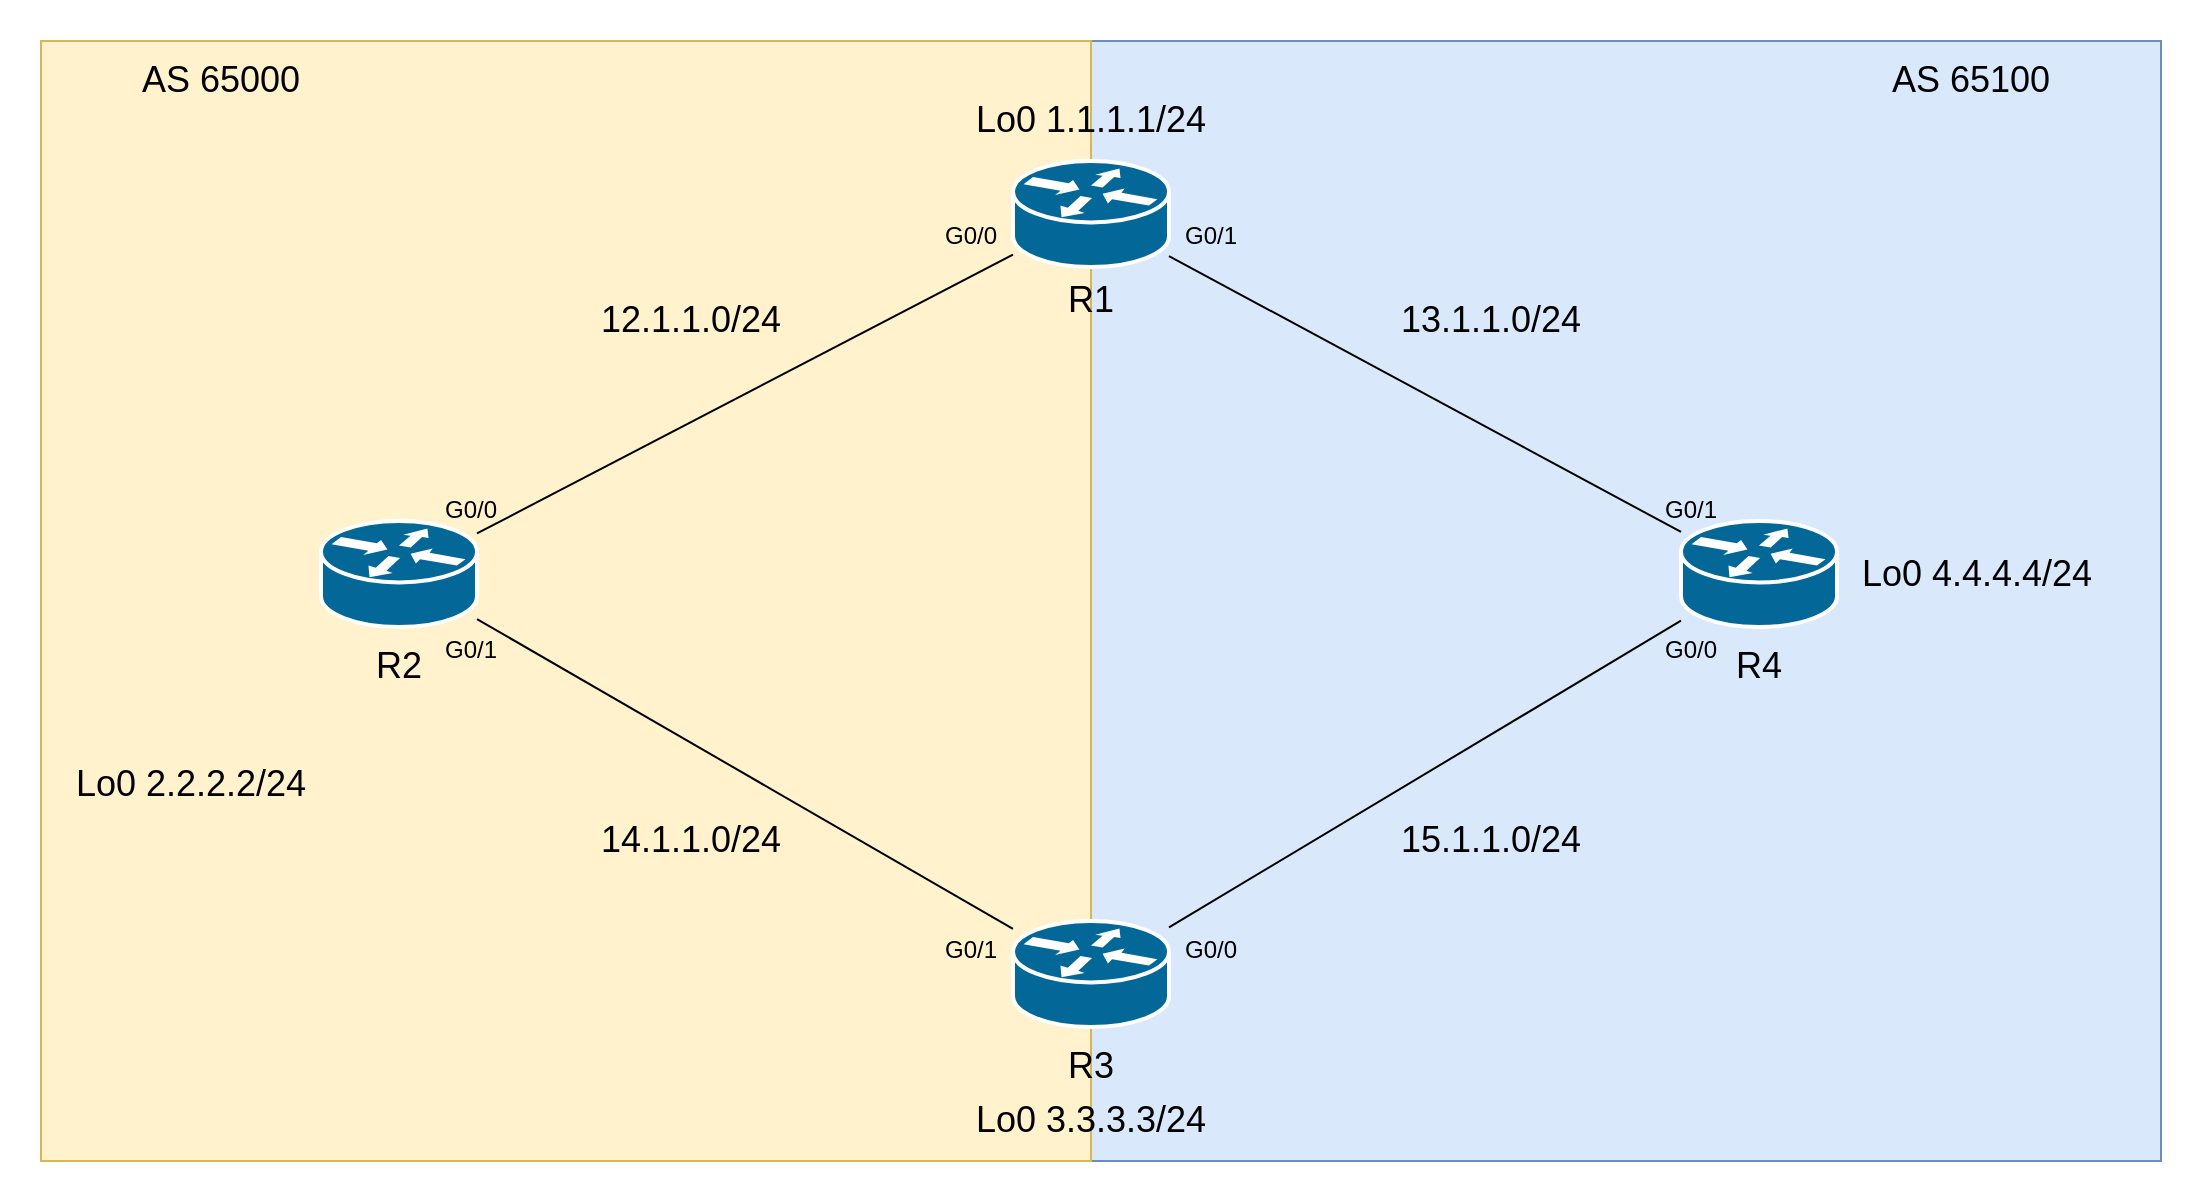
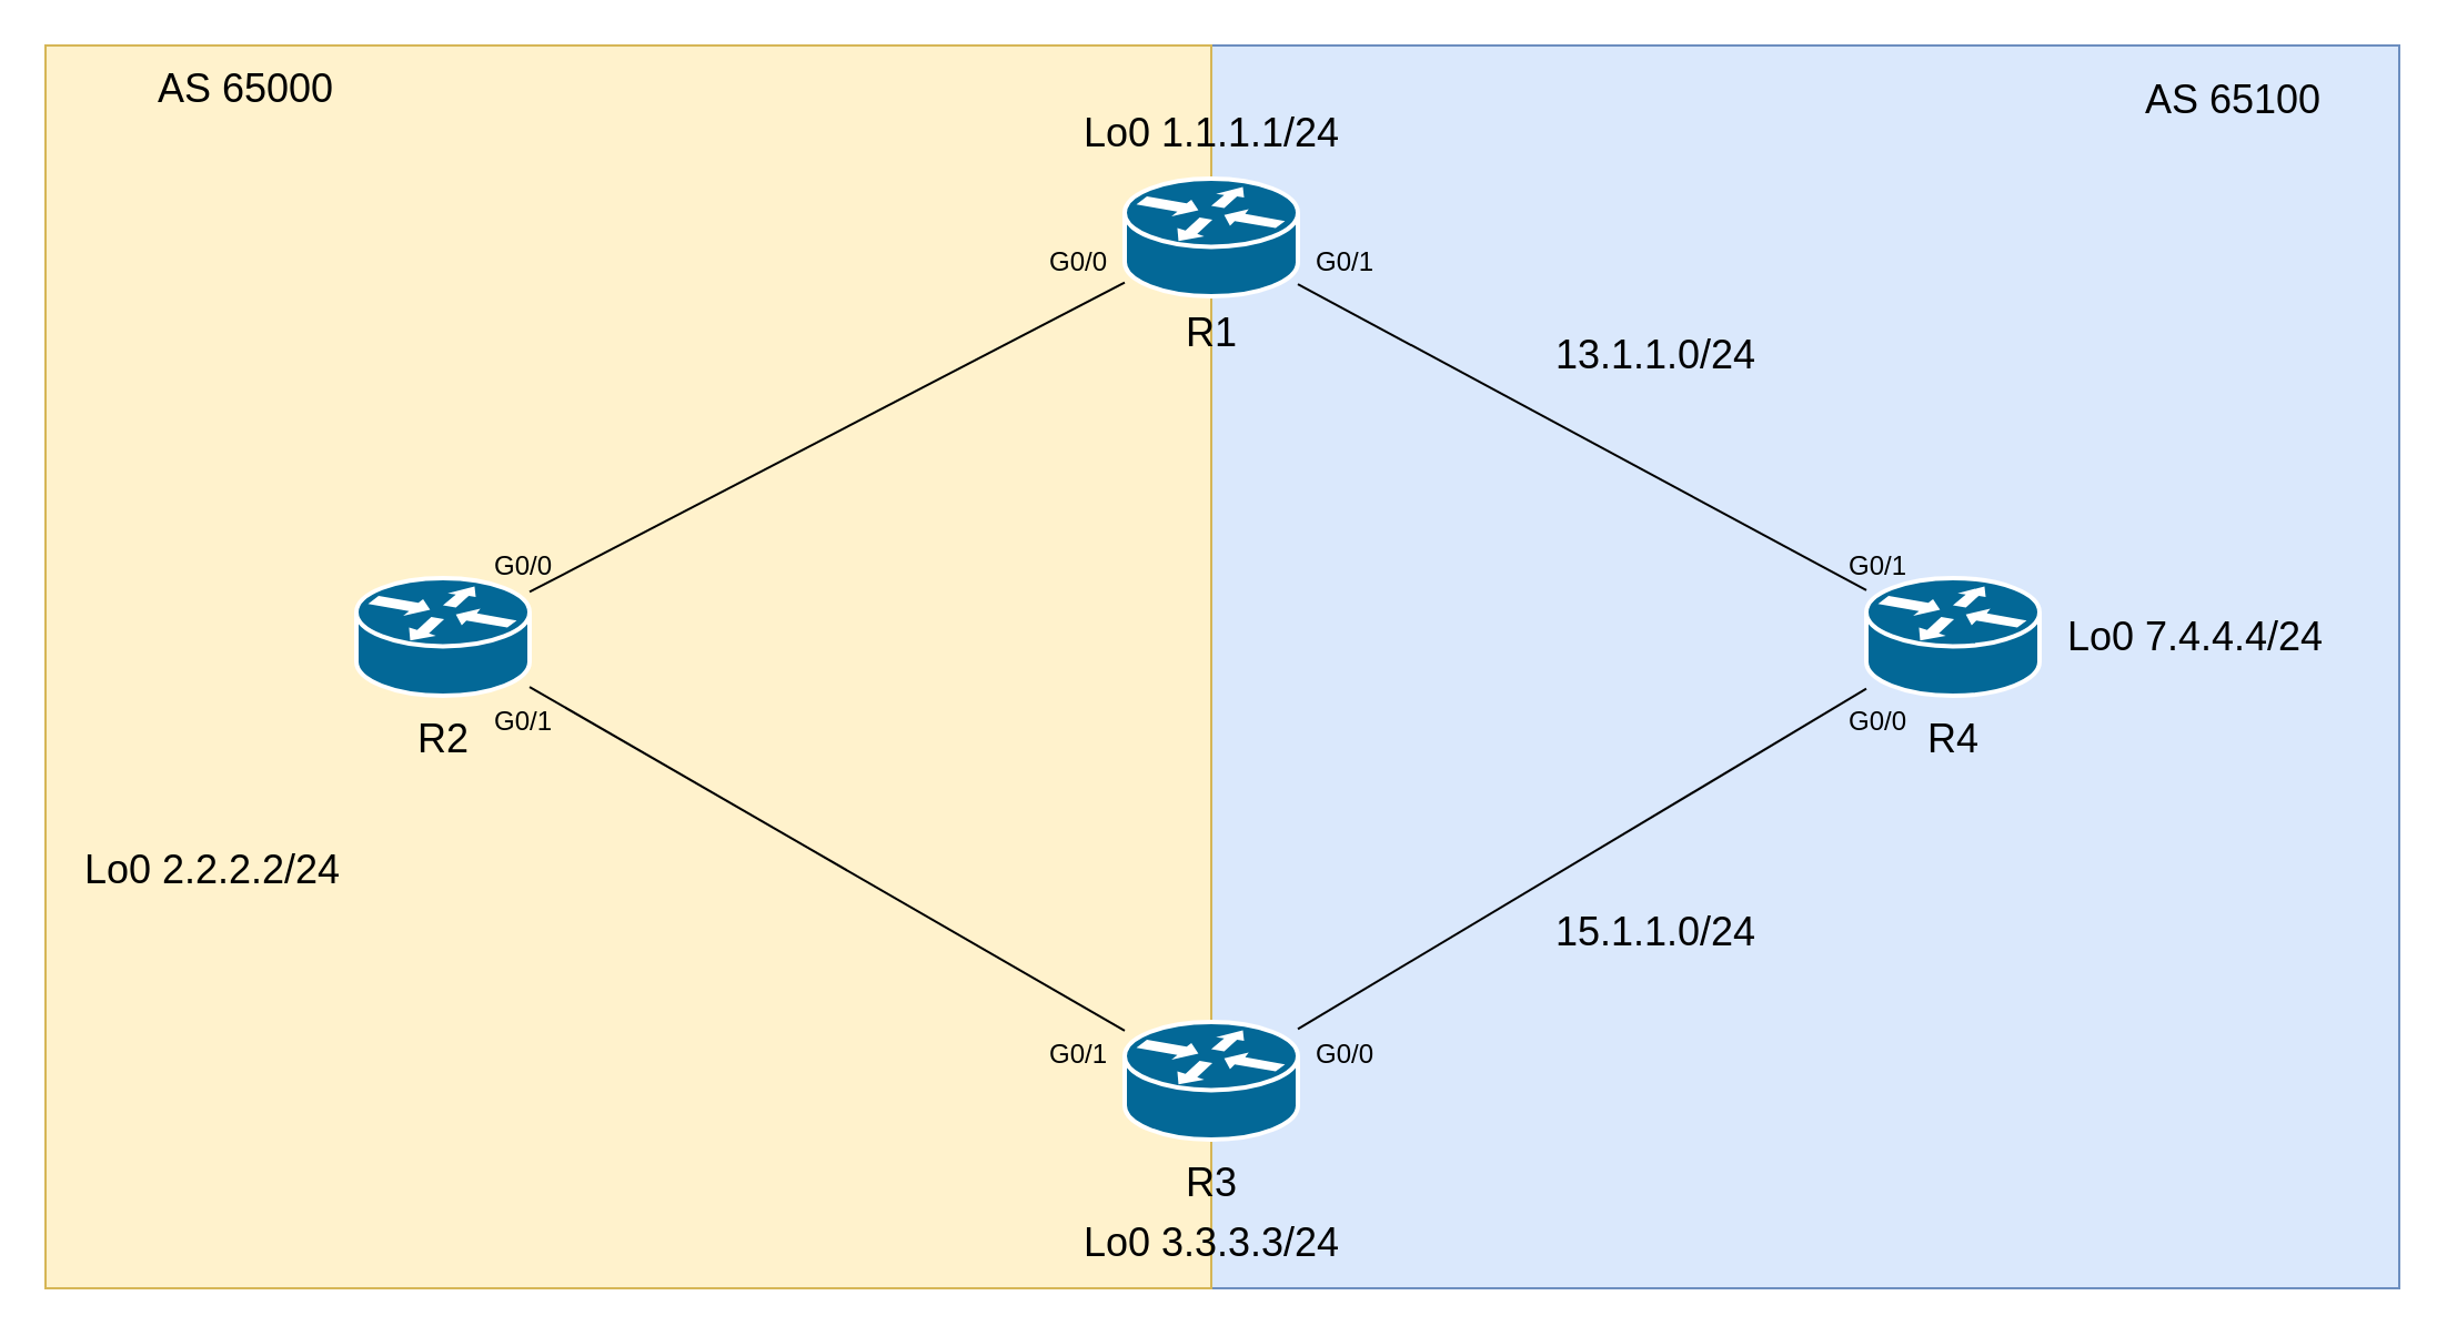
  <mxCell id="0" />
  <mxCell id="1" parent="0" />
  <mxCell id="2" value="" style="rounded=0;whiteSpace=wrap;html=1;fillColor=#dae8fc;strokeColor=#6c8ebf;" vertex="1" parent="1"><mxGeometry x="545" y="20" width="535" height="560" as="geometry" /></mxCell>
  <mxCell id="3" value="" style="rounded=0;whiteSpace=wrap;html=1;fillColor=#fff2cc;strokeColor=#d6b656;" vertex="1" parent="1"><mxGeometry x="20" y="20" width="525" height="560" as="geometry" /></mxCell>
  <mxCell id="4" value="" style="shape=mxgraph.cisco.routers.router;sketch=0;html=1;pointerEvents=1;dashed=0;fillColor=#036897;strokeColor=#ffffff;strokeWidth=2;verticalLabelPosition=bottom;verticalAlign=top;align=center;outlineConnect=0;" vertex="1" parent="1"><mxGeometry x="506" y="460" width="78" height="53" as="geometry" /></mxCell>
  <mxCell id="5" value="" style="shape=mxgraph.cisco.routers.router;sketch=0;html=1;pointerEvents=1;dashed=0;fillColor=#036897;strokeColor=#ffffff;strokeWidth=2;verticalLabelPosition=bottom;verticalAlign=top;align=center;outlineConnect=0;" vertex="1" parent="1"><mxGeometry x="506" y="80" width="78" height="53" as="geometry" /></mxCell>
  <mxCell id="6" value="" style="shape=mxgraph.cisco.routers.router;sketch=0;html=1;pointerEvents=1;dashed=0;fillColor=#036897;strokeColor=#ffffff;strokeWidth=2;verticalLabelPosition=bottom;verticalAlign=top;align=center;outlineConnect=0;" vertex="1" parent="1"><mxGeometry x="840" y="260" width="78" height="53" as="geometry" /></mxCell>
  <mxCell id="7" value="" style="shape=mxgraph.cisco.routers.router;sketch=0;html=1;pointerEvents=1;dashed=0;fillColor=#036897;strokeColor=#ffffff;strokeWidth=2;verticalLabelPosition=bottom;verticalAlign=top;align=center;outlineConnect=0;" vertex="1" parent="1"><mxGeometry x="160" y="260" width="78" height="53" as="geometry" /></mxCell>
  <mxCell id="8" value="" style="endArrow=none;html=1;rounded=0;" edge="1" parent="1" source="7" target="5"><mxGeometry width="50" height="50" relative="1" as="geometry"><mxPoint x="520" y="340" as="sourcePoint" /><mxPoint x="570" y="290" as="targetPoint" /></mxGeometry></mxCell>
  <mxCell id="9" value="" style="endArrow=none;html=1;rounded=0;" edge="1" parent="1" source="7" target="4"><mxGeometry width="50" height="50" relative="1" as="geometry"><mxPoint x="520" y="340" as="sourcePoint" /><mxPoint x="570" y="290" as="targetPoint" /></mxGeometry></mxCell>
  <mxCell id="10" value="" style="endArrow=none;html=1;rounded=0;" edge="1" parent="1" source="6" target="5"><mxGeometry width="50" height="50" relative="1" as="geometry"><mxPoint x="520" y="340" as="sourcePoint" /><mxPoint x="570" y="290" as="targetPoint" /></mxGeometry></mxCell>
  <mxCell id="11" value="" style="endArrow=none;html=1;rounded=0;" edge="1" parent="1" source="6" target="4"><mxGeometry width="50" height="50" relative="1" as="geometry"><mxPoint x="846" y="293" as="sourcePoint" /><mxPoint x="594" y="140" as="targetPoint" /></mxGeometry></mxCell>
- <mxCell id="12" value="&lt;font style=&quot;font-size: 18px;&quot;&gt;12.1.1.0/24&lt;/font&gt;" style="text;html=1;align=center;verticalAlign=middle;resizable=0;points=[];autosize=1;strokeColor=none;fillColor=none;" vertex="1" parent="1"><mxGeometry x="290" y="140" width="110" height="40" as="geometry" /></mxCell>
  <mxCell id="13" value="&lt;font style=&quot;font-size: 18px;&quot;&gt;13.1.1.0/24&lt;/font&gt;" style="text;html=1;align=center;verticalAlign=middle;resizable=0;points=[];autosize=1;strokeColor=none;fillColor=none;" vertex="1" parent="1"><mxGeometry x="690" y="140" width="110" height="40" as="geometry" /></mxCell>
  <mxCell id="14" value="&lt;font style=&quot;font-size: 18px;&quot;&gt;15.1.1.0/24&lt;/font&gt;" style="text;html=1;align=center;verticalAlign=middle;resizable=0;points=[];autosize=1;strokeColor=none;fillColor=none;" vertex="1" parent="1"><mxGeometry x="690" y="400" width="110" height="40" as="geometry" /></mxCell>
- <mxCell id="15" value="&lt;font style=&quot;font-size: 18px;&quot;&gt;14.1.1.0/24&lt;/font&gt;" style="text;html=1;align=center;verticalAlign=middle;resizable=0;points=[];autosize=1;strokeColor=none;fillColor=none;" vertex="1" parent="1"><mxGeometry x="290" y="400" width="110" height="40" as="geometry" /></mxCell>
  <mxCell id="16" value="&lt;font style=&quot;font-size: 18px;&quot;&gt;R1&lt;/font&gt;" style="text;html=1;align=center;verticalAlign=middle;resizable=0;points=[];autosize=1;strokeColor=none;fillColor=none;" vertex="1" parent="1"><mxGeometry x="520" y="130" width="50" height="40" as="geometry" /></mxCell>
  <mxCell id="17" value="&lt;font style=&quot;font-size: 18px;&quot;&gt;R3&lt;/font&gt;" style="text;html=1;align=center;verticalAlign=middle;resizable=0;points=[];autosize=1;strokeColor=none;fillColor=none;" vertex="1" parent="1"><mxGeometry x="520" y="513" width="50" height="40" as="geometry" /></mxCell>
  <mxCell id="18" value="&lt;font style=&quot;font-size: 18px;&quot;&gt;R2&lt;/font&gt;" style="text;html=1;align=center;verticalAlign=middle;resizable=0;points=[];autosize=1;strokeColor=none;fillColor=none;" vertex="1" parent="1"><mxGeometry x="174" y="313" width="50" height="40" as="geometry" /></mxCell>
  <mxCell id="19" value="&lt;font style=&quot;font-size: 18px;&quot;&gt;R4&lt;/font&gt;" style="text;html=1;align=center;verticalAlign=middle;resizable=0;points=[];autosize=1;strokeColor=none;fillColor=none;" vertex="1" parent="1"><mxGeometry x="854" y="313" width="50" height="40" as="geometry" /></mxCell>
  <mxCell id="20" value="&lt;font style=&quot;font-size: 18px;&quot;&gt;AS 65000&lt;/font&gt;" style="text;html=1;align=center;verticalAlign=middle;resizable=0;points=[];autosize=1;strokeColor=none;fillColor=none;" vertex="1" parent="1"><mxGeometry x="60" y="20" width="100" height="40" as="geometry" /></mxCell>
- <mxCell id="21" value="&lt;font style=&quot;font-size: 18px;&quot;&gt;AS 65100&lt;/font&gt;" style="text;html=1;align=center;verticalAlign=middle;resizable=0;points=[];autosize=1;strokeColor=none;fillColor=none;" vertex="1" parent="1"><mxGeometry x="935" y="20" width="100" height="40" as="geometry" /></mxCell>
+ <mxCell id="21" value="&lt;font style=&quot;font-size: 18px;&quot;&gt;AS 65100&lt;/font&gt;" style="text;html=1;align=center;verticalAlign=middle;resizable=0;points=[];autosize=1;strokeColor=none;fillColor=none;" vertex="1" parent="1"><mxGeometry x="955" y="25" width="100" height="40" as="geometry" /></mxCell>
  <mxCell id="22" value="G0/0" style="text;html=1;align=center;verticalAlign=middle;resizable=0;points=[];autosize=1;strokeColor=none;fillColor=none;" vertex="1" parent="1"><mxGeometry x="460" y="103" width="50" height="30" as="geometry" /></mxCell>
  <mxCell id="23" value="G0/1" style="text;html=1;align=center;verticalAlign=middle;resizable=0;points=[];autosize=1;strokeColor=none;fillColor=none;" vertex="1" parent="1"><mxGeometry x="580" y="103" width="50" height="30" as="geometry" /></mxCell>
  <mxCell id="24" value="G0/0" style="text;html=1;align=center;verticalAlign=middle;resizable=0;points=[];autosize=1;strokeColor=none;fillColor=none;" vertex="1" parent="1"><mxGeometry x="210" y="240" width="50" height="30" as="geometry" /></mxCell>
  <mxCell id="25" value="G0/1" style="text;html=1;align=center;verticalAlign=middle;resizable=0;points=[];autosize=1;strokeColor=none;fillColor=none;" vertex="1" parent="1"><mxGeometry x="210" y="310" width="50" height="30" as="geometry" /></mxCell>
  <mxCell id="26" value="G0/1" style="text;html=1;align=center;verticalAlign=middle;resizable=0;points=[];autosize=1;strokeColor=none;fillColor=none;" vertex="1" parent="1"><mxGeometry x="460" y="460" width="50" height="30" as="geometry" /></mxCell>
  <mxCell id="27" value="G0/0" style="text;html=1;align=center;verticalAlign=middle;resizable=0;points=[];autosize=1;strokeColor=none;fillColor=none;" vertex="1" parent="1"><mxGeometry x="580" y="460" width="50" height="30" as="geometry" /></mxCell>
  <mxCell id="28" value="G0/1" style="text;html=1;align=center;verticalAlign=middle;resizable=0;points=[];autosize=1;strokeColor=none;fillColor=none;" vertex="1" parent="1"><mxGeometry x="820" y="240" width="50" height="30" as="geometry" /></mxCell>
  <mxCell id="29" value="G0/0" style="text;html=1;align=center;verticalAlign=middle;resizable=0;points=[];autosize=1;strokeColor=none;fillColor=none;" vertex="1" parent="1"><mxGeometry x="820" y="310" width="50" height="30" as="geometry" /></mxCell>
  <mxCell id="30" value="&lt;font style=&quot;font-size: 18px;&quot;&gt;Lo0 2.2.2.2/24&lt;/font&gt;" style="text;html=1;align=center;verticalAlign=middle;resizable=0;points=[];autosize=1;strokeColor=none;fillColor=none;" vertex="1" parent="1"><mxGeometry x="25" y="371.5" width="140" height="40" as="geometry" /></mxCell>
  <mxCell id="31" value="&lt;font style=&quot;font-size: 18px;&quot;&gt;Lo0 1.1.1.1/24&lt;/font&gt;" style="text;html=1;align=center;verticalAlign=middle;resizable=0;points=[];autosize=1;strokeColor=none;fillColor=none;" vertex="1" parent="1"><mxGeometry x="475" y="40" width="140" height="40" as="geometry" /></mxCell>
  <mxCell id="32" value="&lt;font style=&quot;font-size: 18px;&quot;&gt;Lo0 3.3.3.3/24&lt;/font&gt;" style="text;html=1;align=center;verticalAlign=middle;resizable=0;points=[];autosize=1;strokeColor=none;fillColor=none;" vertex="1" parent="1"><mxGeometry x="475" y="540" width="140" height="40" as="geometry" /></mxCell>
- <mxCell id="33" value="&lt;font style=&quot;font-size: 18px;&quot;&gt;Lo0 4.4.4.4/24&lt;/font&gt;" style="text;html=1;align=center;verticalAlign=middle;resizable=0;points=[];autosize=1;strokeColor=none;fillColor=none;" vertex="1" parent="1"><mxGeometry x="918" y="266.5" width="140" height="40" as="geometry" /></mxCell>
+ <mxCell id="33" value="&lt;font style=&quot;font-size: 18px;&quot;&gt;Lo0 7.4.4.4/24&lt;/font&gt;" style="text;html=1;align=center;verticalAlign=middle;resizable=0;points=[];autosize=1;strokeColor=none;fillColor=none;" vertex="1" parent="1"><mxGeometry x="918" y="266.5" width="140" height="40" as="geometry" /></mxCell>
